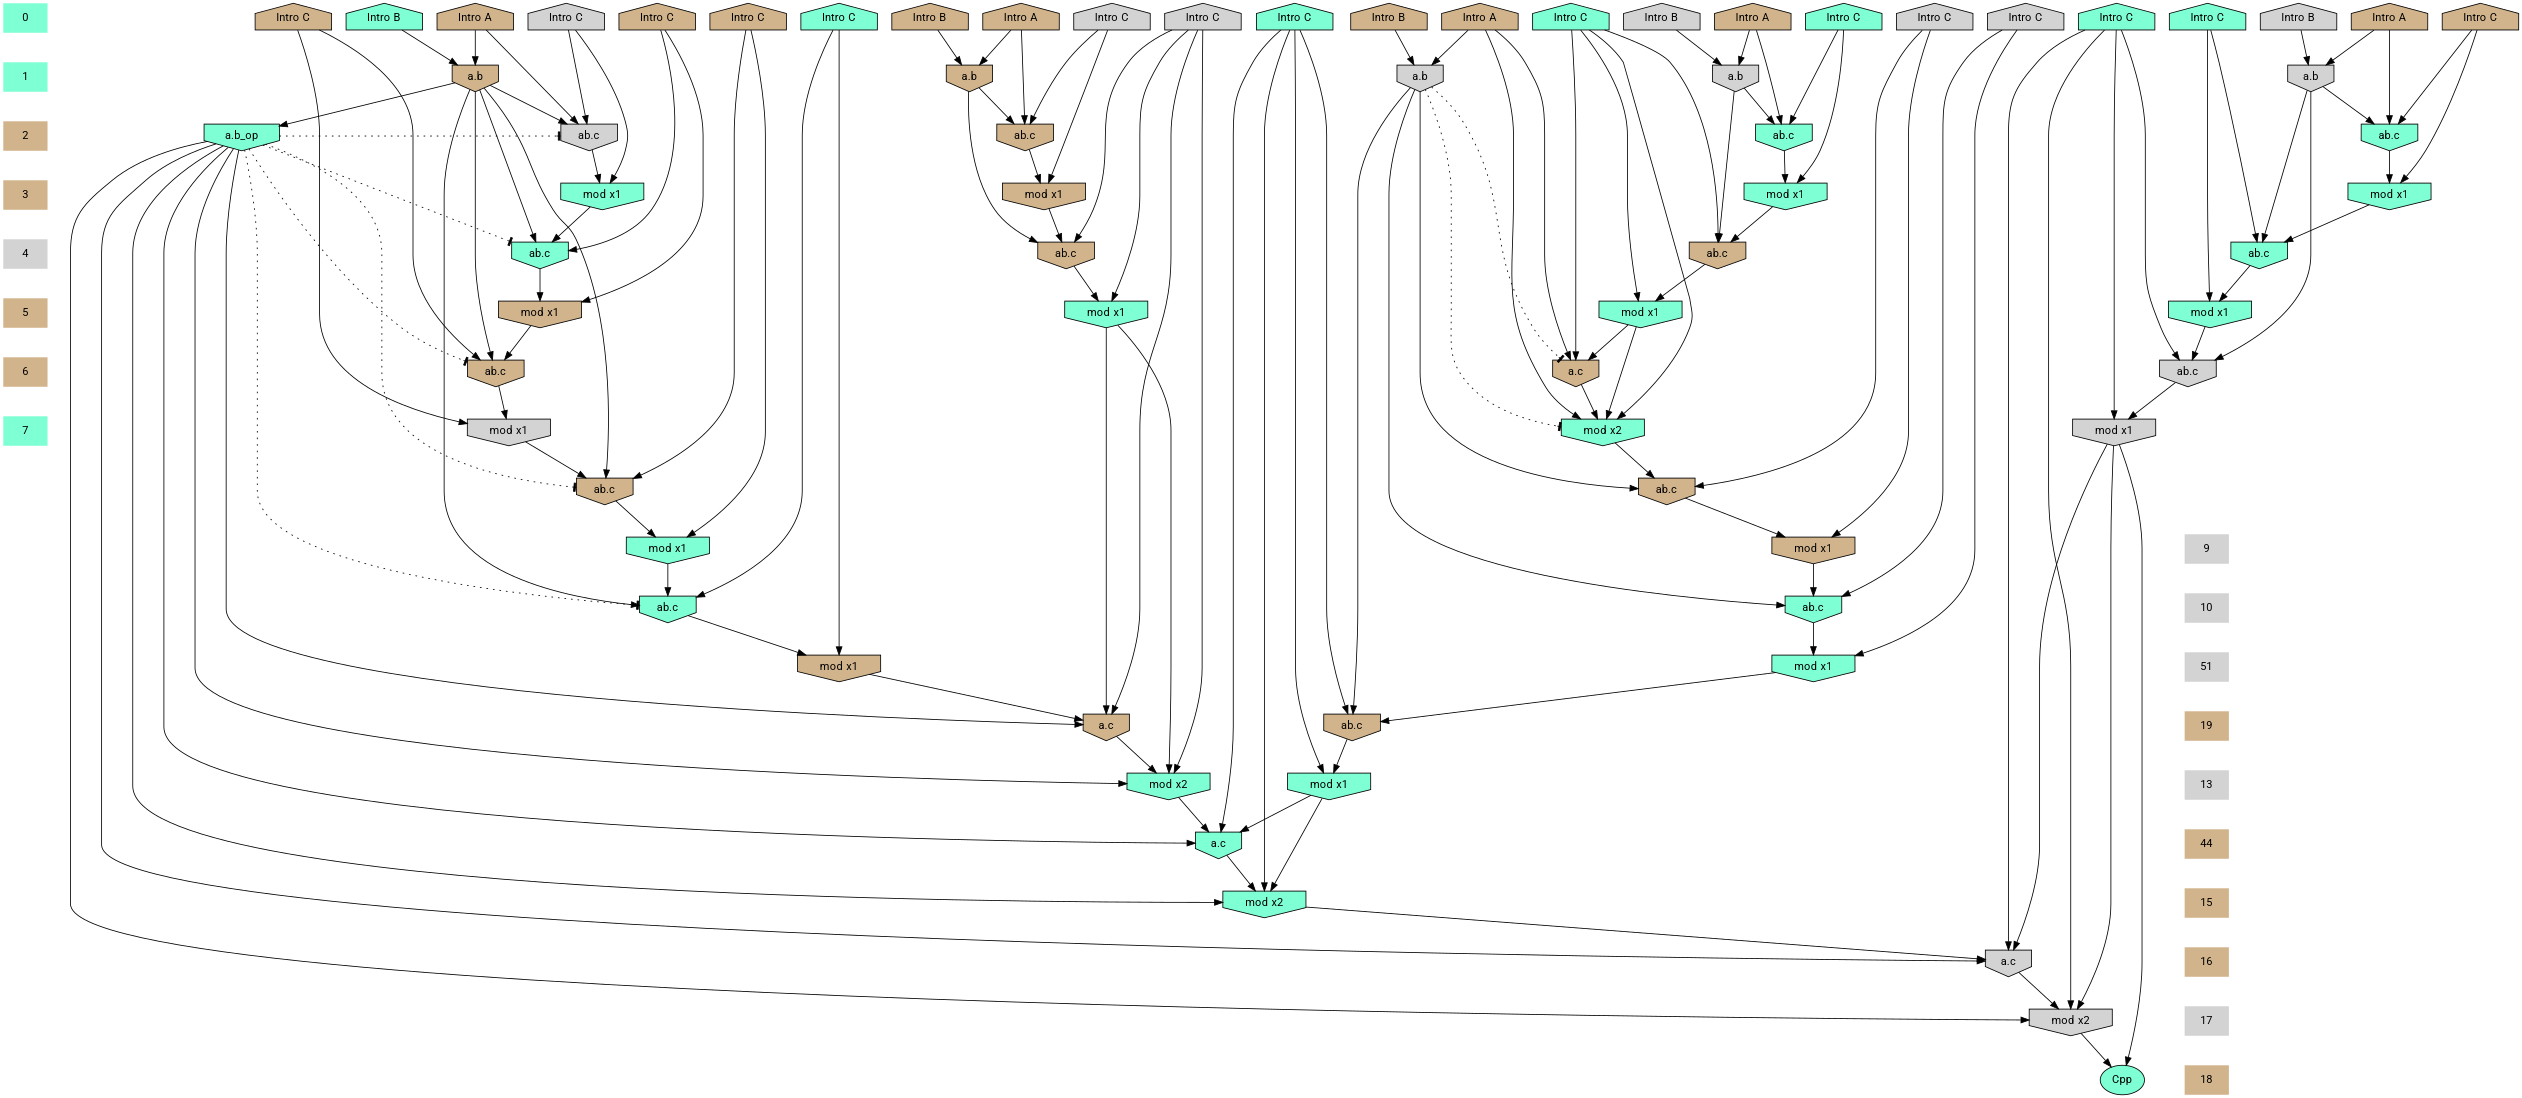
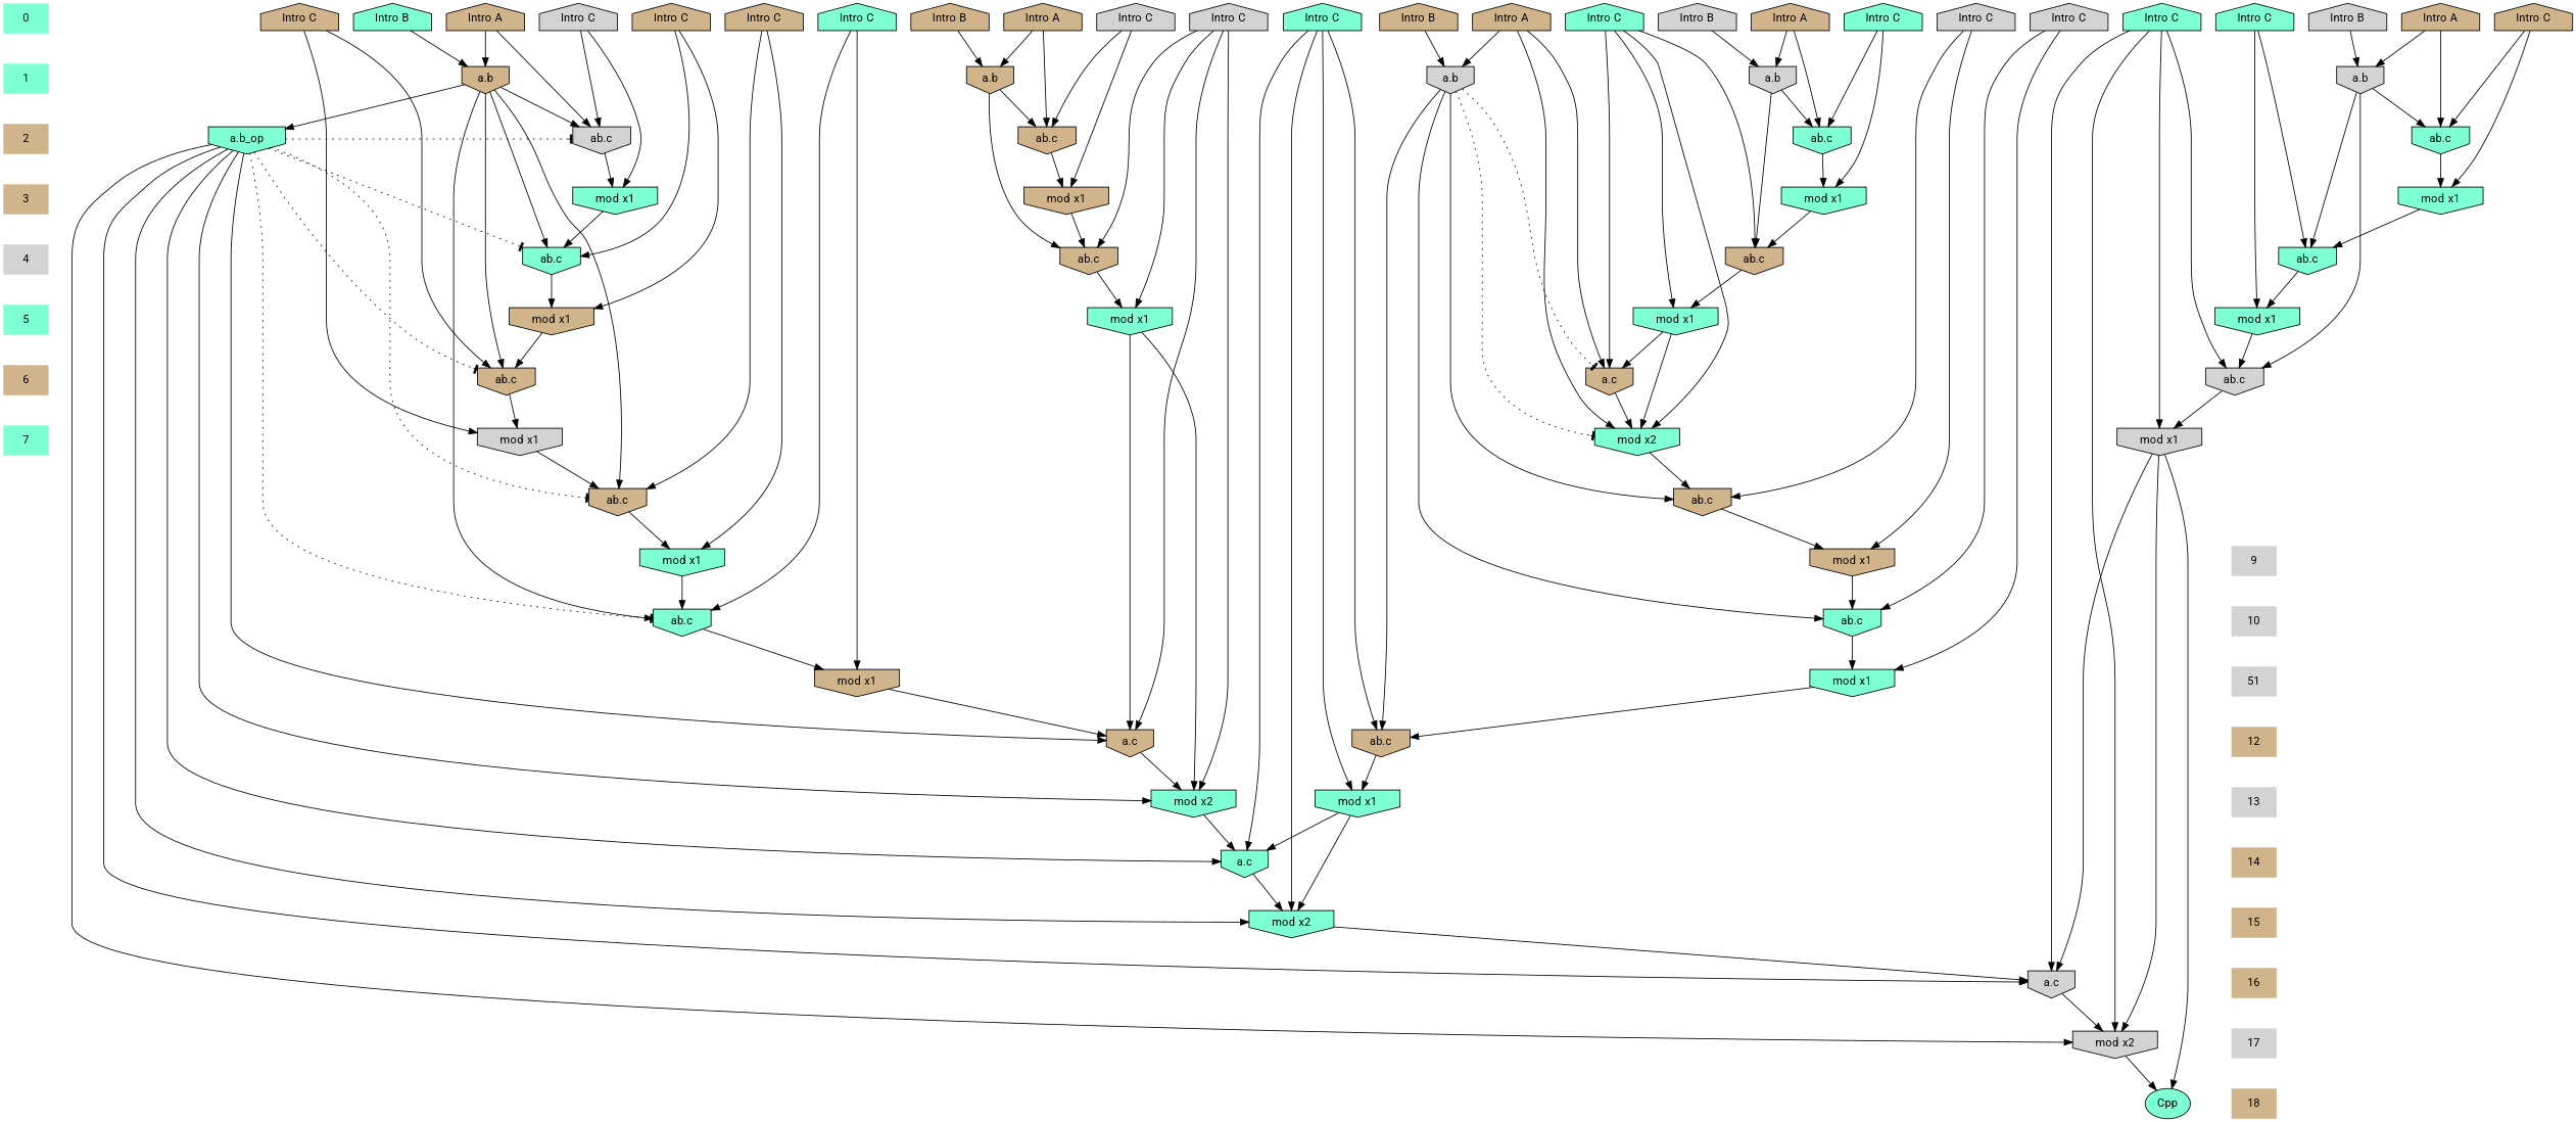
  digraph {
    fontname=Roboto
    ranksep=.5
    node [fillcolor=tan fontname=Roboto shape=invhouse style=filled]
    edge [fontname=Roboto]
    0 [fillcolor=aquamarine shape=plaintext]
    n2 [label="Intro A" shape=house]
    n3 [fillcolor=lightgrey label="Intro B" shape=house]
    n4 [label="Intro B" shape=house]
    n5 [label="Intro A" shape=house]
    n6 [fillcolor=aquamarine label="Intro B" shape=house]
    n7 [label="Intro A" shape=house]
    n8 [fillcolor=lightgrey label="Intro B" shape=house]
    n9 [label="Intro A" shape=house]
    n10 [label="Intro A" shape=house]
    n11 [label="Intro B" shape=house]
    n12 [fillcolor=aquamarine label="Intro C" shape=house]
    n13 [fillcolor=aquamarine label="Intro C" shape=house]
    n14 [label="Intro C" shape=house]
    n15 [label="Intro C" shape=house]
    n16 [label="Intro C" shape=house]
    n17 [fillcolor=lightgrey label="Intro C" shape=house]
    n18 [label="Intro C" shape=house]
    n19 [fillcolor=aquamarine label="Intro C" shape=house]
    n20 [fillcolor=aquamarine label="Intro C" shape=house]
    n21 [fillcolor=aquamarine label="Intro C" shape=house]
    n22 [fillcolor=aquamarine label="Intro C" shape=house]
    n23 [fillcolor=lightgrey label="Intro C" shape=house]
    n24 [fillcolor=lightgrey label="Intro C" shape=house]
    n25 [fillcolor=lightgrey label="Intro C" shape=house]
    n26 [fillcolor=lightgrey label="Intro C" shape=house]
    1 [fillcolor=aquamarine shape=plaintext]
    n28 [fillcolor=lightgrey label="a.b"]
    n29 [label="a.b"]
    n30 [label="a.b"]
    n31 [fillcolor=lightgrey label="a.b"]
    n32 [fillcolor=lightgrey label="a.b"]
    2 [shape=plaintext]
    n34 [fillcolor=aquamarine label="ab.c"]
    n35 [fillcolor=lightgrey label="ab.c"]
    n36 [label="ab.c"]
    n37 [fillcolor=aquamarine label="ab.c"]
    n38 [fillcolor=aquamarine label="a.b_op"]
    3 [shape=plaintext]
    n40 [fillcolor=aquamarine label="mod x1"]
    n41 [fillcolor=aquamarine label="mod x1"]
    n42 [label="mod x1"]
    n43 [fillcolor=aquamarine label="mod x1"]
    4 [fillcolor=lightgrey shape=plaintext]
    n45 [label="ab.c"]
    n46 [label="ab.c"]
    n47 [fillcolor=aquamarine label="ab.c"]
    n48 [fillcolor=aquamarine label="ab.c"]
-   5 [shape=plaintext]
+   5 [fillcolor=aquamarine shape=plaintext]
    n50 [fillcolor=aquamarine label="mod x1"]
    n51 [fillcolor=aquamarine label="mod x1"]
    n52 [label="mod x1"]
    n53 [fillcolor=aquamarine label="mod x1"]
    6 [shape=plaintext]
    n55 [label="a.c"]
    n56 [label="ab.c"]
    n57 [fillcolor=lightgrey label="ab.c"]
    7 [fillcolor=aquamarine shape=plaintext]
    n59 [fillcolor=aquamarine label="mod x2"]
    n60 [fillcolor=lightgrey label="mod x1"]
    n61 [fillcolor=lightgrey label="mod x1"]
    n62 [label="ab.c"]
    n63 [label="ab.c"]
    9 [fillcolor=lightgrey shape=plaintext]
    n65 [fillcolor=aquamarine label="mod x1"]
    n66 [label="mod x1"]
    10 [fillcolor=lightgrey shape=plaintext]
    n68 [fillcolor=aquamarine label="ab.c"]
    n69 [fillcolor=aquamarine label="ab.c"]
    n70 [fillcolor=lightgrey label=51 shape=plaintext]
    n71 [label="mod x1"]
    n72 [fillcolor=aquamarine label="mod x1"]
-   12 [shape=plaintext label=19]
+   12 [shape=plaintext]
    n74 [label="a.c"]
    n75 [label="ab.c"]
    13 [fillcolor=lightgrey shape=plaintext]
    n77 [fillcolor=aquamarine label="mod x2"]
    n78 [fillcolor=aquamarine label="mod x1"]
-   14 [shape=plaintext label=44]
+   14 [shape=plaintext]
    n80 [fillcolor=aquamarine label="a.c"]
    15 [shape=plaintext]
    n82 [fillcolor=aquamarine label="mod x2"]
    16 [shape=plaintext]
    n84 [fillcolor=lightgrey label="a.c"]
    17 [fillcolor=lightgrey shape=plaintext]
    n86 [fillcolor=lightgrey label="mod x2"]
    18 [shape=plaintext]
    n88 [fillcolor=aquamarine label=Cpp shape=""]
    subgraph sub_1 {
      rank=same
      0
      n2
      n3
      n4
      n5
      n6
      n7
      n8
      n9
      n10
      n11
      n12
      n13
      n14
      n15
      n16
      n17
      n18
      n19
      n20
      n21
      n22
      n23
      n24
      n25
      n26
    }
    subgraph sub_2 {
      rank=same
      1
      n28
      n29
      n30
      n31
      n32
    }
    subgraph sub_3 {
      rank=same
      2
      n34
      n35
      n36
      n37
      n38
    }
    subgraph sub_4 {
      rank=same
      3
      n40
      n41
      n42
      n43
    }
    subgraph sub_5 {
      rank=same
      4
      n45
      n46
      n47
      n48
    }
    subgraph sub_6 {
      rank=same
      5
      n50
      n51
      n52
      n53
    }
    subgraph sub_7 {
      rank=same
      6
      n55
      n56
      n57
    }
    subgraph sub_8 {
      rank=same
      7
      n59
      n60
      n61
    }
    subgraph sub_9 {
      rank=same
      n62
      n63
    }
    subgraph sub_10 {
      rank=same
      9
      n65
      n66
    }
    subgraph sub_11 {
      rank=same
      10
      n68
      n69
    }
    subgraph sub_12 {
      rank=same
      n70
      n71
      n72
    }
    subgraph sub_13 {
      rank=same
      12
      n74
      n75
    }
    subgraph sub_14 {
      rank=same
      13
      n77
      n78
    }
    subgraph sub_15 {
      rank=same
      14
      n80
    }
    subgraph sub_16 {
      rank=same
      15
      n82
    }
    subgraph sub_17 {
      rank=same
      16
      n84
    }
    subgraph sub_18 {
      rank=same
      17
      n86
    }
    subgraph sub_19 {
      rank=same
      18
      n88
    }
    0 -> 1 [style=invis]
    n2 -> n29
    n2 -> n35
    n3 -> n28
    n4 -> n30
    n5 -> n31
    n5 -> n37
    n6 -> n29
    n7 -> n30
    n7 -> n36
    n8 -> n31
    n9 -> n32
    n9 -> n55
    n9 -> n59
    n10 -> n28
    n10 -> n34
    n11 -> n32
    n12 -> n48
    n12 -> n53
    n13 -> n45
    n13 -> n50
    n13 -> n55
    n13 -> n59
    n14 -> n62
    n14 -> n65
    n15 -> n47
    n15 -> n52
    n16 -> n37
    n16 -> n43
    n17 -> n36
    n17 -> n42
    n18 -> n56
    n18 -> n60
    n19 -> n75
    n19 -> n78
    n19 -> n80
    n19 -> n82
    n20 -> n68
    n20 -> n71
    n21 -> n57
    n21 -> n61
    n21 -> n84
    n21 -> n86
    n22 -> n34
    n22 -> n40
    n23 -> n63
    n23 -> n66
    n24 -> n46
    n24 -> n51
    n24 -> n74
    n24 -> n77
    n25 -> n69
    n25 -> n72
    n26 -> n35
    n26 -> n41
    1 -> 2 [style=invis]
    n28 -> n34
    n28 -> n45
    n29 -> n35
    n29 -> n38
    n29 -> n47
    n29 -> n56
    n29 -> n62
    n29 -> n68
    n30 -> n36
    n30 -> n46
    n31 -> n37
    n31 -> n48
    n31 -> n57
    n32 -> n55 [arrowhead=tee style=dotted]
    n32 -> n59 [arrowhead=tee style=dotted]
    n32 -> n63
    n32 -> n69
    n32 -> n75
    2 -> 3 [style=invis]
    n34 -> n40
    n35 -> n41
    n36 -> n42
    n37 -> n43
    n38 -> n35 [arrowhead=tee style=dotted]
    n38 -> n47 [arrowhead=tee style=dotted]
    n38 -> n56 [arrowhead=tee style=dotted]
    n38 -> n62 [arrowhead=tee style=dotted]
    n38 -> n68 [arrowhead=tee style=dotted]
    n38 -> n74
    n38 -> n77
    n38 -> n80
    n38 -> n82
    n38 -> n84
    n38 -> n86
    3 -> 4 [style=invis]
    n40 -> n45
    n41 -> n47
    n42 -> n46
    n43 -> n48
    4 -> 5 [style=invis]
    n45 -> n50
    n46 -> n51
    n47 -> n52
    n48 -> n53
    5 -> 6 [style=invis]
    n50 -> n55
    n50 -> n59
    n51 -> n74
    n51 -> n77
    n52 -> n56
    n53 -> n57
    6 -> 7 [style=invis]
    n55 -> n59
    n56 -> n60
    n57 -> n61
    n59 -> n63
    n60 -> n62
    n61 -> n84
    n61 -> n86
    n61 -> n88
    n62 -> n65
    n63 -> n66
    9 -> 10 [style=invis]
    n65 -> n68
    n66 -> n69
    10 -> n70 [style=invis]
    n68 -> n71
    n69 -> n72
    n70 -> 12 [style=invis]
    n71 -> n74
    n72 -> n75
    12 -> 13 [style=invis]
    n74 -> n77
    n75 -> n78
    13 -> 14 [style=invis]
    n77 -> n80
    n78 -> n80
    n78 -> n82
    14 -> 15 [style=invis]
    n80 -> n82
    15 -> 16 [style=invis]
    n82 -> n84
    16 -> 17 [style=invis]
    n84 -> n86
    17 -> 18 [style=invis]
    n86 -> n88
  }
